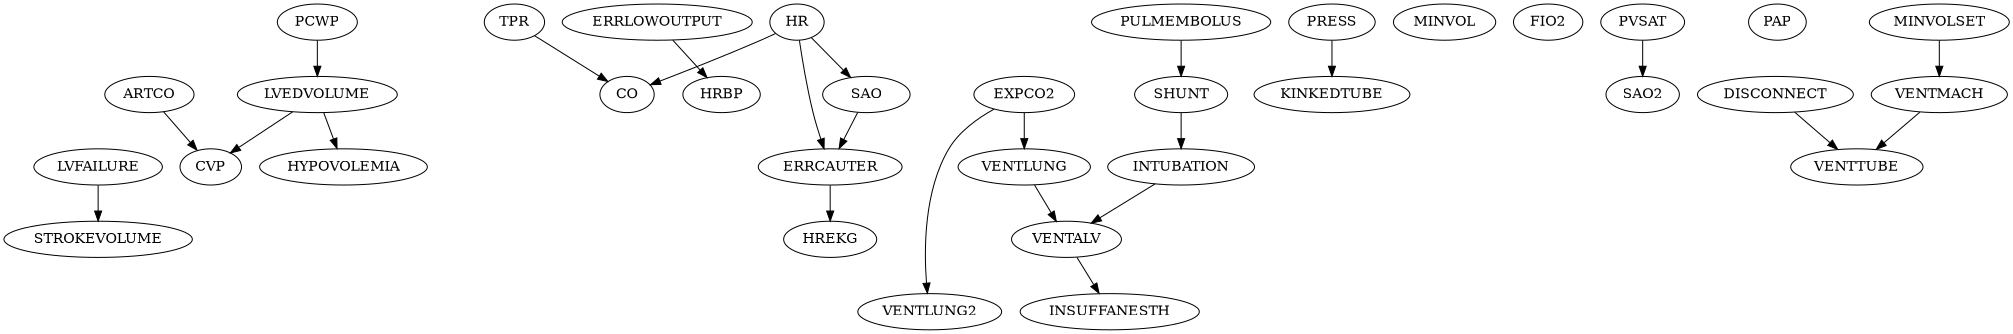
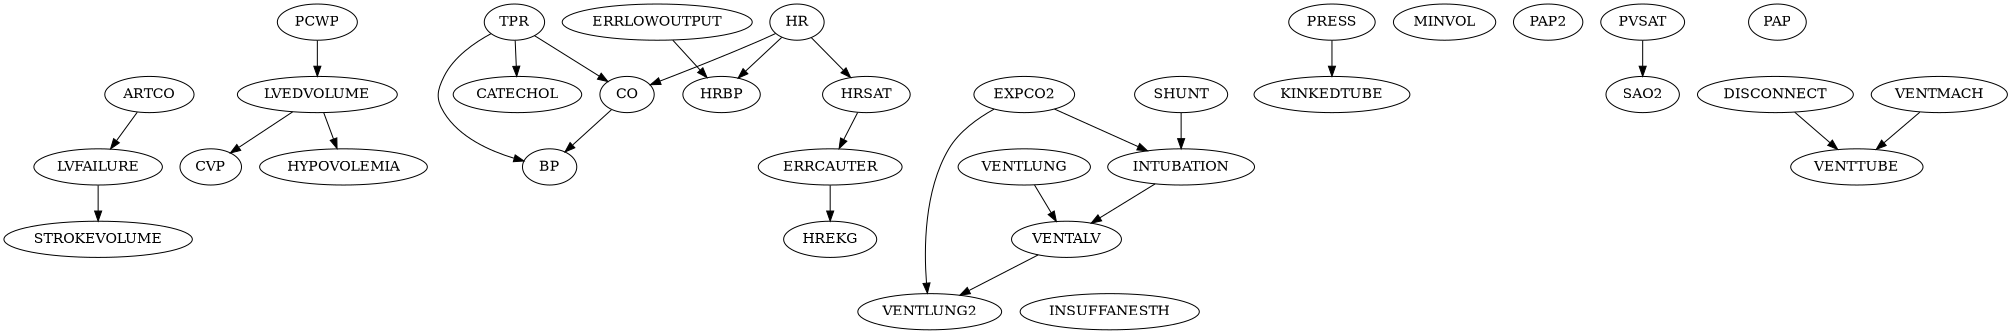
  digraph {
    n1 [label=ARTCO]
    LVFAILURE
    STROKEVOLUME
    LVEDVOLUME
    CVP
    HYPOVOLEMIA
    PCWP
    CO
+   BP
    ERRLOWOUTPUT
    HRBP
    HR
-   HRSAT [label=SAO]
+   HRSAT
    ERRCAUTER
    HREKG
    INSUFFANESTH
    TPR
+   CATECHOL
    EXPCO2
    VENTLUNG
    n21 [label=VENTLUNG2]
    VENTALV
    PRESS
    KINKEDTUBE
    MINVOL
-   FIO2
+   FIO2 [label=PAP2]
    PVSAT
    SAO2
    SHUNT
    INTUBATION
    PAP
-   PULMEMBOLUS
    DISCONNECT
    VENTTUBE
-   MINVOLSET
    VENTMACH
-   n1 -> CVP
+   n1 -> LVFAILURE
    LVFAILURE -> STROKEVOLUME
    LVEDVOLUME -> CVP
    LVEDVOLUME -> HYPOVOLEMIA
    PCWP -> LVEDVOLUME
+   CO -> BP
    ERRLOWOUTPUT -> HRBP
    HR -> CO
-   HR -> ERRCAUTER
+   HR -> HRBP
    HR -> HRSAT
    HRSAT -> ERRCAUTER
    ERRCAUTER -> HREKG
    TPR -> CO
-   EXPCO2 -> VENTLUNG
+   TPR -> BP
+   TPR -> CATECHOL
+   EXPCO2 -> INTUBATION
    EXPCO2 -> n21
    VENTLUNG -> VENTALV
-   VENTALV -> INSUFFANESTH
+   VENTALV -> n21
    PRESS -> KINKEDTUBE
    PVSAT -> SAO2
    SHUNT -> INTUBATION
    INTUBATION -> VENTALV
-   PULMEMBOLUS -> SHUNT
    DISCONNECT -> VENTTUBE
-   MINVOLSET -> VENTMACH
    VENTMACH -> VENTTUBE
  }
